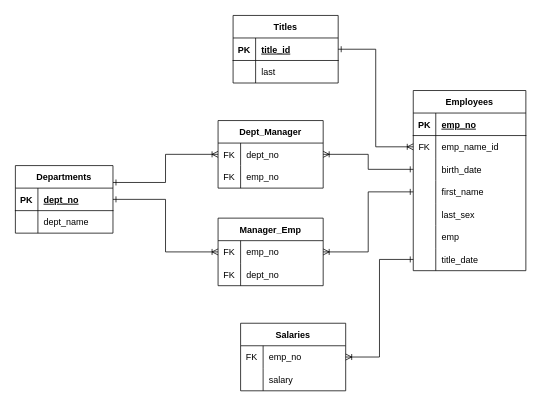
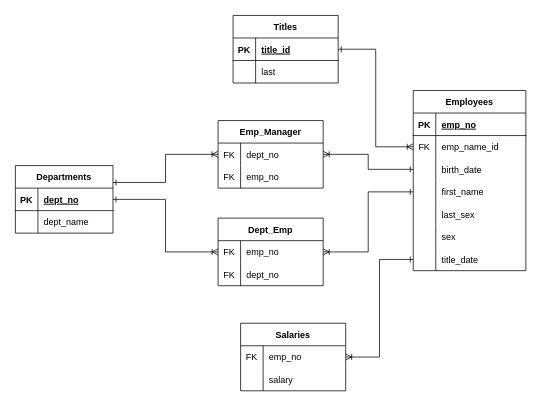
  <mxCell id="0" />
  <mxCell id="1" parent="0" />
  <mxCell id="2" style="edgeStyle=orthogonalEdgeStyle;rounded=0;orthogonalLoop=1;jettySize=auto;html=1;exitX=1;exitY=0.25;exitDx=0;exitDy=0;entryX=0;entryY=0.5;entryDx=0;entryDy=0;endArrow=ERoneToMany;endFill=0;startArrow=ERone;startFill=0;" edge="1" parent="1" source="3" target="40"><mxGeometry relative="1" as="geometry" /></mxCell>
  <mxCell id="3" value="Departments" style="shape=table;startSize=30;container=1;collapsible=1;childLayout=tableLayout;fixedRows=1;rowLines=0;fontStyle=1;align=center;resizeLast=1;" vertex="1" parent="1"><mxGeometry x="20" y="220" width="130" height="90" as="geometry" /></mxCell>
  <mxCell id="4" value="" style="shape=tableRow;horizontal=0;startSize=0;swimlaneHead=0;swimlaneBody=0;fillColor=none;collapsible=0;dropTarget=0;points=[[0,0.5],[1,0.5]];portConstraint=eastwest;top=0;left=0;right=0;bottom=1;" vertex="1" parent="3"><mxGeometry y="30" width="130" height="30" as="geometry" /></mxCell>
  <mxCell id="5" value="PK" style="shape=partialRectangle;connectable=0;fillColor=none;top=0;left=0;bottom=0;right=0;fontStyle=1;overflow=hidden;" vertex="1" parent="4"><mxGeometry width="30" height="30" as="geometry"><mxRectangle width="30" height="30" as="alternateBounds" /></mxGeometry></mxCell>
  <mxCell id="6" value="dept_no" style="shape=partialRectangle;connectable=0;fillColor=none;top=0;left=0;bottom=0;right=0;align=left;spacingLeft=6;fontStyle=5;overflow=hidden;" vertex="1" parent="4"><mxGeometry x="30" width="100" height="30" as="geometry"><mxRectangle width="100" height="30" as="alternateBounds" /></mxGeometry></mxCell>
  <mxCell id="7" value="" style="shape=tableRow;horizontal=0;startSize=0;swimlaneHead=0;swimlaneBody=0;fillColor=none;collapsible=0;dropTarget=0;points=[[0,0.5],[1,0.5]];portConstraint=eastwest;top=0;left=0;right=0;bottom=0;" vertex="1" parent="3"><mxGeometry y="60" width="130" height="30" as="geometry" /></mxCell>
  <mxCell id="8" value="" style="shape=partialRectangle;connectable=0;fillColor=none;top=0;left=0;bottom=0;right=0;editable=1;overflow=hidden;" vertex="1" parent="7"><mxGeometry width="30" height="30" as="geometry"><mxRectangle width="30" height="30" as="alternateBounds" /></mxGeometry></mxCell>
  <mxCell id="9" value="dept_name" style="shape=partialRectangle;connectable=0;fillColor=none;top=0;left=0;bottom=0;right=0;align=left;spacingLeft=6;overflow=hidden;" vertex="1" parent="7"><mxGeometry x="30" width="100" height="30" as="geometry"><mxRectangle width="100" height="30" as="alternateBounds" /></mxGeometry></mxCell>
  <mxCell id="10" value="Titles" style="shape=table;startSize=30;container=1;collapsible=1;childLayout=tableLayout;fixedRows=1;rowLines=0;fontStyle=1;align=center;resizeLast=1;" vertex="1" parent="1"><mxGeometry x="310" y="20" width="140" height="90" as="geometry" /></mxCell>
  <mxCell id="11" value="" style="shape=tableRow;horizontal=0;startSize=0;swimlaneHead=0;swimlaneBody=0;fillColor=none;collapsible=0;dropTarget=0;points=[[0,0.5],[1,0.5]];portConstraint=eastwest;top=0;left=0;right=0;bottom=1;" vertex="1" parent="10"><mxGeometry y="30" width="140" height="30" as="geometry" /></mxCell>
  <mxCell id="12" value="PK" style="shape=partialRectangle;connectable=0;fillColor=none;top=0;left=0;bottom=0;right=0;fontStyle=1;overflow=hidden;" vertex="1" parent="11"><mxGeometry width="30" height="30" as="geometry"><mxRectangle width="30" height="30" as="alternateBounds" /></mxGeometry></mxCell>
  <mxCell id="13" value="title_id" style="shape=partialRectangle;connectable=0;fillColor=none;top=0;left=0;bottom=0;right=0;align=left;spacingLeft=6;fontStyle=5;overflow=hidden;" vertex="1" parent="11"><mxGeometry x="30" width="110" height="30" as="geometry"><mxRectangle width="110" height="30" as="alternateBounds" /></mxGeometry></mxCell>
  <mxCell id="14" value="" style="shape=tableRow;horizontal=0;startSize=0;swimlaneHead=0;swimlaneBody=0;fillColor=none;collapsible=0;dropTarget=0;points=[[0,0.5],[1,0.5]];portConstraint=eastwest;top=0;left=0;right=0;bottom=0;" vertex="1" parent="10"><mxGeometry y="60" width="140" height="30" as="geometry" /></mxCell>
  <mxCell id="15" value="" style="shape=partialRectangle;connectable=0;fillColor=none;top=0;left=0;bottom=0;right=0;editable=1;overflow=hidden;" vertex="1" parent="14"><mxGeometry width="30" height="30" as="geometry"><mxRectangle width="30" height="30" as="alternateBounds" /></mxGeometry></mxCell>
  <mxCell id="16" value="last" style="shape=partialRectangle;connectable=0;fillColor=none;top=0;left=0;bottom=0;right=0;align=left;spacingLeft=6;overflow=hidden;" vertex="1" parent="14"><mxGeometry x="30" width="110" height="30" as="geometry"><mxRectangle width="110" height="30" as="alternateBounds" /></mxGeometry></mxCell>
  <mxCell id="17" value="Employees" style="shape=table;startSize=30;container=1;collapsible=1;childLayout=tableLayout;fixedRows=1;rowLines=0;fontStyle=1;align=center;resizeLast=1;" vertex="1" parent="1"><mxGeometry x="550" y="120" width="150" height="240" as="geometry" /></mxCell>
  <mxCell id="18" value="" style="shape=tableRow;horizontal=0;startSize=0;swimlaneHead=0;swimlaneBody=0;fillColor=none;collapsible=0;dropTarget=0;points=[[0,0.5],[1,0.5]];portConstraint=eastwest;top=0;left=0;right=0;bottom=1;" vertex="1" parent="17"><mxGeometry y="30" width="150" height="30" as="geometry" /></mxCell>
  <mxCell id="19" value="PK" style="shape=partialRectangle;connectable=0;fillColor=none;top=0;left=0;bottom=0;right=0;fontStyle=1;overflow=hidden;" vertex="1" parent="18"><mxGeometry width="30" height="30" as="geometry"><mxRectangle width="30" height="30" as="alternateBounds" /></mxGeometry></mxCell>
  <mxCell id="20" value="emp_no" style="shape=partialRectangle;connectable=0;fillColor=none;top=0;left=0;bottom=0;right=0;align=left;spacingLeft=6;fontStyle=5;overflow=hidden;" vertex="1" parent="18"><mxGeometry x="30" width="120" height="30" as="geometry"><mxRectangle width="120" height="30" as="alternateBounds" /></mxGeometry></mxCell>
  <mxCell id="21" value="" style="shape=tableRow;horizontal=0;startSize=0;swimlaneHead=0;swimlaneBody=0;fillColor=none;collapsible=0;dropTarget=0;points=[[0,0.5],[1,0.5]];portConstraint=eastwest;top=0;left=0;right=0;bottom=0;" vertex="1" parent="17"><mxGeometry y="60" width="150" height="30" as="geometry" /></mxCell>
  <mxCell id="22" value="FK" style="shape=partialRectangle;connectable=0;fillColor=none;top=0;left=0;bottom=0;right=0;editable=1;overflow=hidden;" vertex="1" parent="21"><mxGeometry width="30" height="30" as="geometry"><mxRectangle width="30" height="30" as="alternateBounds" /></mxGeometry></mxCell>
  <mxCell id="23" value="emp_name_id" style="shape=partialRectangle;connectable=0;fillColor=none;top=0;left=0;bottom=0;right=0;align=left;spacingLeft=6;overflow=hidden;" vertex="1" parent="21"><mxGeometry x="30" width="120" height="30" as="geometry"><mxRectangle width="120" height="30" as="alternateBounds" /></mxGeometry></mxCell>
  <mxCell id="24" value="" style="shape=tableRow;horizontal=0;startSize=0;swimlaneHead=0;swimlaneBody=0;fillColor=none;collapsible=0;dropTarget=0;points=[[0,0.5],[1,0.5]];portConstraint=eastwest;top=0;left=0;right=0;bottom=0;" vertex="1" parent="17"><mxGeometry y="90" width="150" height="30" as="geometry" /></mxCell>
  <mxCell id="25" value="" style="shape=partialRectangle;connectable=0;fillColor=none;top=0;left=0;bottom=0;right=0;editable=1;overflow=hidden;" vertex="1" parent="24"><mxGeometry width="30" height="30" as="geometry"><mxRectangle width="30" height="30" as="alternateBounds" /></mxGeometry></mxCell>
  <mxCell id="26" value="birth_date" style="shape=partialRectangle;connectable=0;fillColor=none;top=0;left=0;bottom=0;right=0;align=left;spacingLeft=6;overflow=hidden;" vertex="1" parent="24"><mxGeometry x="30" width="120" height="30" as="geometry"><mxRectangle width="120" height="30" as="alternateBounds" /></mxGeometry></mxCell>
  <mxCell id="27" value="" style="shape=tableRow;horizontal=0;startSize=0;swimlaneHead=0;swimlaneBody=0;fillColor=none;collapsible=0;dropTarget=0;points=[[0,0.5],[1,0.5]];portConstraint=eastwest;top=0;left=0;right=0;bottom=0;" vertex="1" parent="17"><mxGeometry y="120" width="150" height="30" as="geometry" /></mxCell>
  <mxCell id="28" value="" style="shape=partialRectangle;connectable=0;fillColor=none;top=0;left=0;bottom=0;right=0;editable=1;overflow=hidden;" vertex="1" parent="27"><mxGeometry width="30" height="30" as="geometry"><mxRectangle width="30" height="30" as="alternateBounds" /></mxGeometry></mxCell>
  <mxCell id="29" value="first_name" style="shape=partialRectangle;connectable=0;fillColor=none;top=0;left=0;bottom=0;right=0;align=left;spacingLeft=6;overflow=hidden;" vertex="1" parent="27"><mxGeometry x="30" width="120" height="30" as="geometry"><mxRectangle width="120" height="30" as="alternateBounds" /></mxGeometry></mxCell>
  <mxCell id="30" value="" style="shape=tableRow;horizontal=0;startSize=0;swimlaneHead=0;swimlaneBody=0;fillColor=none;collapsible=0;dropTarget=0;points=[[0,0.5],[1,0.5]];portConstraint=eastwest;top=0;left=0;right=0;bottom=0;" vertex="1" parent="17"><mxGeometry y="150" width="150" height="30" as="geometry" /></mxCell>
  <mxCell id="31" value="" style="shape=partialRectangle;connectable=0;fillColor=none;top=0;left=0;bottom=0;right=0;editable=1;overflow=hidden;" vertex="1" parent="30"><mxGeometry width="30" height="30" as="geometry"><mxRectangle width="30" height="30" as="alternateBounds" /></mxGeometry></mxCell>
  <mxCell id="32" value="last_sex" style="shape=partialRectangle;connectable=0;fillColor=none;top=0;left=0;bottom=0;right=0;align=left;spacingLeft=6;overflow=hidden;" vertex="1" parent="30"><mxGeometry x="30" width="120" height="30" as="geometry"><mxRectangle width="120" height="30" as="alternateBounds" /></mxGeometry></mxCell>
  <mxCell id="33" value="" style="shape=tableRow;horizontal=0;startSize=0;swimlaneHead=0;swimlaneBody=0;fillColor=none;collapsible=0;dropTarget=0;points=[[0,0.5],[1,0.5]];portConstraint=eastwest;top=0;left=0;right=0;bottom=0;" vertex="1" parent="17"><mxGeometry y="180" width="150" height="30" as="geometry" /></mxCell>
  <mxCell id="34" value="" style="shape=partialRectangle;connectable=0;fillColor=none;top=0;left=0;bottom=0;right=0;editable=1;overflow=hidden;" vertex="1" parent="33"><mxGeometry width="30" height="30" as="geometry"><mxRectangle width="30" height="30" as="alternateBounds" /></mxGeometry></mxCell>
- <mxCell id="35" value="emp" style="shape=partialRectangle;connectable=0;fillColor=none;top=0;left=0;bottom=0;right=0;align=left;spacingLeft=6;overflow=hidden;" vertex="1" parent="33"><mxGeometry x="30" width="120" height="30" as="geometry"><mxRectangle width="120" height="30" as="alternateBounds" /></mxGeometry></mxCell>
+ <mxCell id="35" value="sex" style="shape=partialRectangle;connectable=0;fillColor=none;top=0;left=0;bottom=0;right=0;align=left;spacingLeft=6;overflow=hidden;" vertex="1" parent="33"><mxGeometry x="30" width="120" height="30" as="geometry"><mxRectangle width="120" height="30" as="alternateBounds" /></mxGeometry></mxCell>
  <mxCell id="36" value="" style="shape=tableRow;horizontal=0;startSize=0;swimlaneHead=0;swimlaneBody=0;fillColor=none;collapsible=0;dropTarget=0;points=[[0,0.5],[1,0.5]];portConstraint=eastwest;top=0;left=0;right=0;bottom=0;" vertex="1" parent="17"><mxGeometry y="210" width="150" height="30" as="geometry" /></mxCell>
  <mxCell id="37" value="" style="shape=partialRectangle;connectable=0;fillColor=none;top=0;left=0;bottom=0;right=0;editable=1;overflow=hidden;" vertex="1" parent="36"><mxGeometry width="30" height="30" as="geometry"><mxRectangle width="30" height="30" as="alternateBounds" /></mxGeometry></mxCell>
  <mxCell id="38" value="title_date" style="shape=partialRectangle;connectable=0;fillColor=none;top=0;left=0;bottom=0;right=0;align=left;spacingLeft=6;overflow=hidden;" vertex="1" parent="36"><mxGeometry x="30" width="120" height="30" as="geometry"><mxRectangle width="120" height="30" as="alternateBounds" /></mxGeometry></mxCell>
- <mxCell id="39" value="Dept_Manager" style="shape=table;startSize=30;container=1;collapsible=1;childLayout=tableLayout;fixedRows=1;rowLines=0;fontStyle=1;align=center;resizeLast=1;" vertex="1" parent="1"><mxGeometry x="290" y="160" width="140" height="90" as="geometry" /></mxCell>
+ <mxCell id="39" value="Emp_Manager" style="shape=table;startSize=30;container=1;collapsible=1;childLayout=tableLayout;fixedRows=1;rowLines=0;fontStyle=1;align=center;resizeLast=1;" vertex="1" parent="1"><mxGeometry x="290" y="160" width="140" height="90" as="geometry" /></mxCell>
  <mxCell id="40" value="" style="shape=tableRow;horizontal=0;startSize=0;swimlaneHead=0;swimlaneBody=0;fillColor=none;collapsible=0;dropTarget=0;points=[[0,0.5],[1,0.5]];portConstraint=eastwest;top=0;left=0;right=0;bottom=0;" vertex="1" parent="39"><mxGeometry y="30" width="140" height="30" as="geometry" /></mxCell>
  <mxCell id="41" value="FK" style="shape=partialRectangle;connectable=0;fillColor=none;top=0;left=0;bottom=0;right=0;editable=1;overflow=hidden;" vertex="1" parent="40"><mxGeometry width="30" height="30" as="geometry"><mxRectangle width="30" height="30" as="alternateBounds" /></mxGeometry></mxCell>
  <mxCell id="42" value="dept_no" style="shape=partialRectangle;connectable=0;fillColor=none;top=0;left=0;bottom=0;right=0;align=left;spacingLeft=6;overflow=hidden;" vertex="1" parent="40"><mxGeometry x="30" width="110" height="30" as="geometry"><mxRectangle width="110" height="30" as="alternateBounds" /></mxGeometry></mxCell>
  <mxCell id="43" value="" style="shape=tableRow;horizontal=0;startSize=0;swimlaneHead=0;swimlaneBody=0;fillColor=none;collapsible=0;dropTarget=0;points=[[0,0.5],[1,0.5]];portConstraint=eastwest;top=0;left=0;right=0;bottom=0;" vertex="1" parent="39"><mxGeometry y="60" width="140" height="30" as="geometry" /></mxCell>
  <mxCell id="44" value="FK" style="shape=partialRectangle;connectable=0;fillColor=none;top=0;left=0;bottom=0;right=0;editable=1;overflow=hidden;" vertex="1" parent="43"><mxGeometry width="30" height="30" as="geometry"><mxRectangle width="30" height="30" as="alternateBounds" /></mxGeometry></mxCell>
  <mxCell id="45" value="emp_no" style="shape=partialRectangle;connectable=0;fillColor=none;top=0;left=0;bottom=0;right=0;align=left;spacingLeft=6;overflow=hidden;" vertex="1" parent="43"><mxGeometry x="30" width="110" height="30" as="geometry"><mxRectangle width="110" height="30" as="alternateBounds" /></mxGeometry></mxCell>
- <mxCell id="46" value="Manager_Emp" style="shape=table;startSize=30;container=1;collapsible=1;childLayout=tableLayout;fixedRows=1;rowLines=0;fontStyle=1;align=center;resizeLast=1;" vertex="1" parent="1"><mxGeometry x="290" y="290" width="140" height="90" as="geometry" /></mxCell>
+ <mxCell id="46" value="Dept_Emp" style="shape=table;startSize=30;container=1;collapsible=1;childLayout=tableLayout;fixedRows=1;rowLines=0;fontStyle=1;align=center;resizeLast=1;" vertex="1" parent="1"><mxGeometry x="290" y="290" width="140" height="90" as="geometry" /></mxCell>
  <mxCell id="47" value="" style="shape=tableRow;horizontal=0;startSize=0;swimlaneHead=0;swimlaneBody=0;fillColor=none;collapsible=0;dropTarget=0;points=[[0,0.5],[1,0.5]];portConstraint=eastwest;top=0;left=0;right=0;bottom=0;" vertex="1" parent="46"><mxGeometry y="30" width="140" height="30" as="geometry" /></mxCell>
  <mxCell id="48" value="FK" style="shape=partialRectangle;connectable=0;fillColor=none;top=0;left=0;bottom=0;right=0;editable=1;overflow=hidden;" vertex="1" parent="47"><mxGeometry width="30" height="30" as="geometry"><mxRectangle width="30" height="30" as="alternateBounds" /></mxGeometry></mxCell>
  <mxCell id="49" value="emp_no" style="shape=partialRectangle;connectable=0;fillColor=none;top=0;left=0;bottom=0;right=0;align=left;spacingLeft=6;overflow=hidden;" vertex="1" parent="47"><mxGeometry x="30" width="110" height="30" as="geometry"><mxRectangle width="110" height="30" as="alternateBounds" /></mxGeometry></mxCell>
  <mxCell id="50" value="" style="shape=tableRow;horizontal=0;startSize=0;swimlaneHead=0;swimlaneBody=0;fillColor=none;collapsible=0;dropTarget=0;points=[[0,0.5],[1,0.5]];portConstraint=eastwest;top=0;left=0;right=0;bottom=0;" vertex="1" parent="46"><mxGeometry y="60" width="140" height="30" as="geometry" /></mxCell>
  <mxCell id="51" value="FK" style="shape=partialRectangle;connectable=0;fillColor=none;top=0;left=0;bottom=0;right=0;editable=1;overflow=hidden;" vertex="1" parent="50"><mxGeometry width="30" height="30" as="geometry"><mxRectangle width="30" height="30" as="alternateBounds" /></mxGeometry></mxCell>
  <mxCell id="52" value="dept_no" style="shape=partialRectangle;connectable=0;fillColor=none;top=0;left=0;bottom=0;right=0;align=left;spacingLeft=6;overflow=hidden;" vertex="1" parent="50"><mxGeometry x="30" width="110" height="30" as="geometry"><mxRectangle width="110" height="30" as="alternateBounds" /></mxGeometry></mxCell>
  <mxCell id="53" value="Salaries" style="shape=table;startSize=30;container=1;collapsible=1;childLayout=tableLayout;fixedRows=1;rowLines=0;fontStyle=1;align=center;resizeLast=1;" vertex="1" parent="1"><mxGeometry x="320" y="430" width="140" height="90" as="geometry" /></mxCell>
  <mxCell id="54" value="" style="shape=tableRow;horizontal=0;startSize=0;swimlaneHead=0;swimlaneBody=0;fillColor=none;collapsible=0;dropTarget=0;points=[[0,0.5],[1,0.5]];portConstraint=eastwest;top=0;left=0;right=0;bottom=0;" vertex="1" parent="53"><mxGeometry y="30" width="140" height="30" as="geometry" /></mxCell>
  <mxCell id="55" value="FK" style="shape=partialRectangle;connectable=0;fillColor=none;top=0;left=0;bottom=0;right=0;editable=1;overflow=hidden;" vertex="1" parent="54"><mxGeometry width="30" height="30" as="geometry"><mxRectangle width="30" height="30" as="alternateBounds" /></mxGeometry></mxCell>
  <mxCell id="56" value="emp_no" style="shape=partialRectangle;connectable=0;fillColor=none;top=0;left=0;bottom=0;right=0;align=left;spacingLeft=6;overflow=hidden;" vertex="1" parent="54"><mxGeometry x="30" width="110" height="30" as="geometry"><mxRectangle width="110" height="30" as="alternateBounds" /></mxGeometry></mxCell>
  <mxCell id="57" value="" style="shape=tableRow;horizontal=0;startSize=0;swimlaneHead=0;swimlaneBody=0;fillColor=none;collapsible=0;dropTarget=0;points=[[0,0.5],[1,0.5]];portConstraint=eastwest;top=0;left=0;right=0;bottom=0;" vertex="1" parent="53"><mxGeometry y="60" width="140" height="30" as="geometry" /></mxCell>
  <mxCell id="58" value="" style="shape=partialRectangle;connectable=0;fillColor=none;top=0;left=0;bottom=0;right=0;editable=1;overflow=hidden;" vertex="1" parent="57"><mxGeometry width="30" height="30" as="geometry"><mxRectangle width="30" height="30" as="alternateBounds" /></mxGeometry></mxCell>
  <mxCell id="59" value="salary" style="shape=partialRectangle;connectable=0;fillColor=none;top=0;left=0;bottom=0;right=0;align=left;spacingLeft=6;overflow=hidden;" vertex="1" parent="57"><mxGeometry x="30" width="110" height="30" as="geometry"><mxRectangle width="110" height="30" as="alternateBounds" /></mxGeometry></mxCell>
  <mxCell id="60" style="edgeStyle=orthogonalEdgeStyle;rounded=0;orthogonalLoop=1;jettySize=auto;html=1;exitX=1;exitY=0.5;exitDx=0;exitDy=0;entryX=0;entryY=0.5;entryDx=0;entryDy=0;startArrow=ERone;startFill=0;endArrow=ERoneToMany;endFill=0;" edge="1" parent="1" source="4" target="47"><mxGeometry relative="1" as="geometry" /></mxCell>
  <mxCell id="61" style="edgeStyle=orthogonalEdgeStyle;rounded=0;orthogonalLoop=1;jettySize=auto;html=1;exitX=0;exitY=0.5;exitDx=0;exitDy=0;entryX=1;entryY=0.5;entryDx=0;entryDy=0;startArrow=ERone;startFill=0;endArrow=ERoneToMany;endFill=0;" edge="1" parent="1" source="24" target="40"><mxGeometry relative="1" as="geometry" /></mxCell>
  <mxCell id="62" style="edgeStyle=orthogonalEdgeStyle;rounded=0;orthogonalLoop=1;jettySize=auto;html=1;exitX=0;exitY=0.5;exitDx=0;exitDy=0;entryX=1;entryY=0.5;entryDx=0;entryDy=0;startArrow=ERone;startFill=0;endArrow=ERoneToMany;endFill=0;" edge="1" parent="1" source="27" target="47"><mxGeometry relative="1" as="geometry" /></mxCell>
  <mxCell id="63" style="edgeStyle=orthogonalEdgeStyle;rounded=0;orthogonalLoop=1;jettySize=auto;html=1;exitX=0;exitY=0.5;exitDx=0;exitDy=0;startArrow=ERone;startFill=0;endArrow=ERoneToMany;endFill=0;" edge="1" parent="1" source="36" target="54"><mxGeometry relative="1" as="geometry" /></mxCell>
  <mxCell id="64" style="edgeStyle=orthogonalEdgeStyle;rounded=0;orthogonalLoop=1;jettySize=auto;html=1;exitX=1;exitY=0.5;exitDx=0;exitDy=0;entryX=0;entryY=0.5;entryDx=0;entryDy=0;startArrow=ERone;startFill=0;endArrow=ERoneToMany;endFill=0;" edge="1" parent="1" source="11" target="21"><mxGeometry relative="1" as="geometry" /></mxCell>
